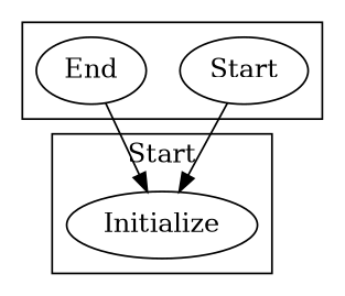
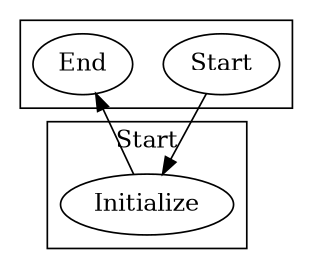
  digraph {
    n1 [label=Start]
    n2 [label=End]
    n3 [label=Initialize]
    subgraph cluster_1 {
      n1
      n2
    }
    subgraph cluster_2 {
      label=Start
      n3
    }
    n1 -> n3
-   n2 -> n3
+   n3 -> n2
  }
